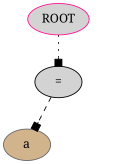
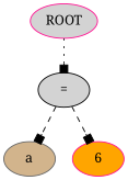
  strict digraph {
    fontname="Noto Serif"
    node [style=filled fillcolor=lightgrey color=deeppink fontname="Noto Serif"]
    edge [style=dashed arrowhead=box fontname="Noto Serif"]
    n1 [label="=" color=black]
    n2 [label=a fillcolor=tan color=gray40]
+   n3 [label=6 fillcolor=orange]
    ROOT
    n1 -> n2
+   n1 -> n3
    ROOT -> n1 [style=dotted]
  }
